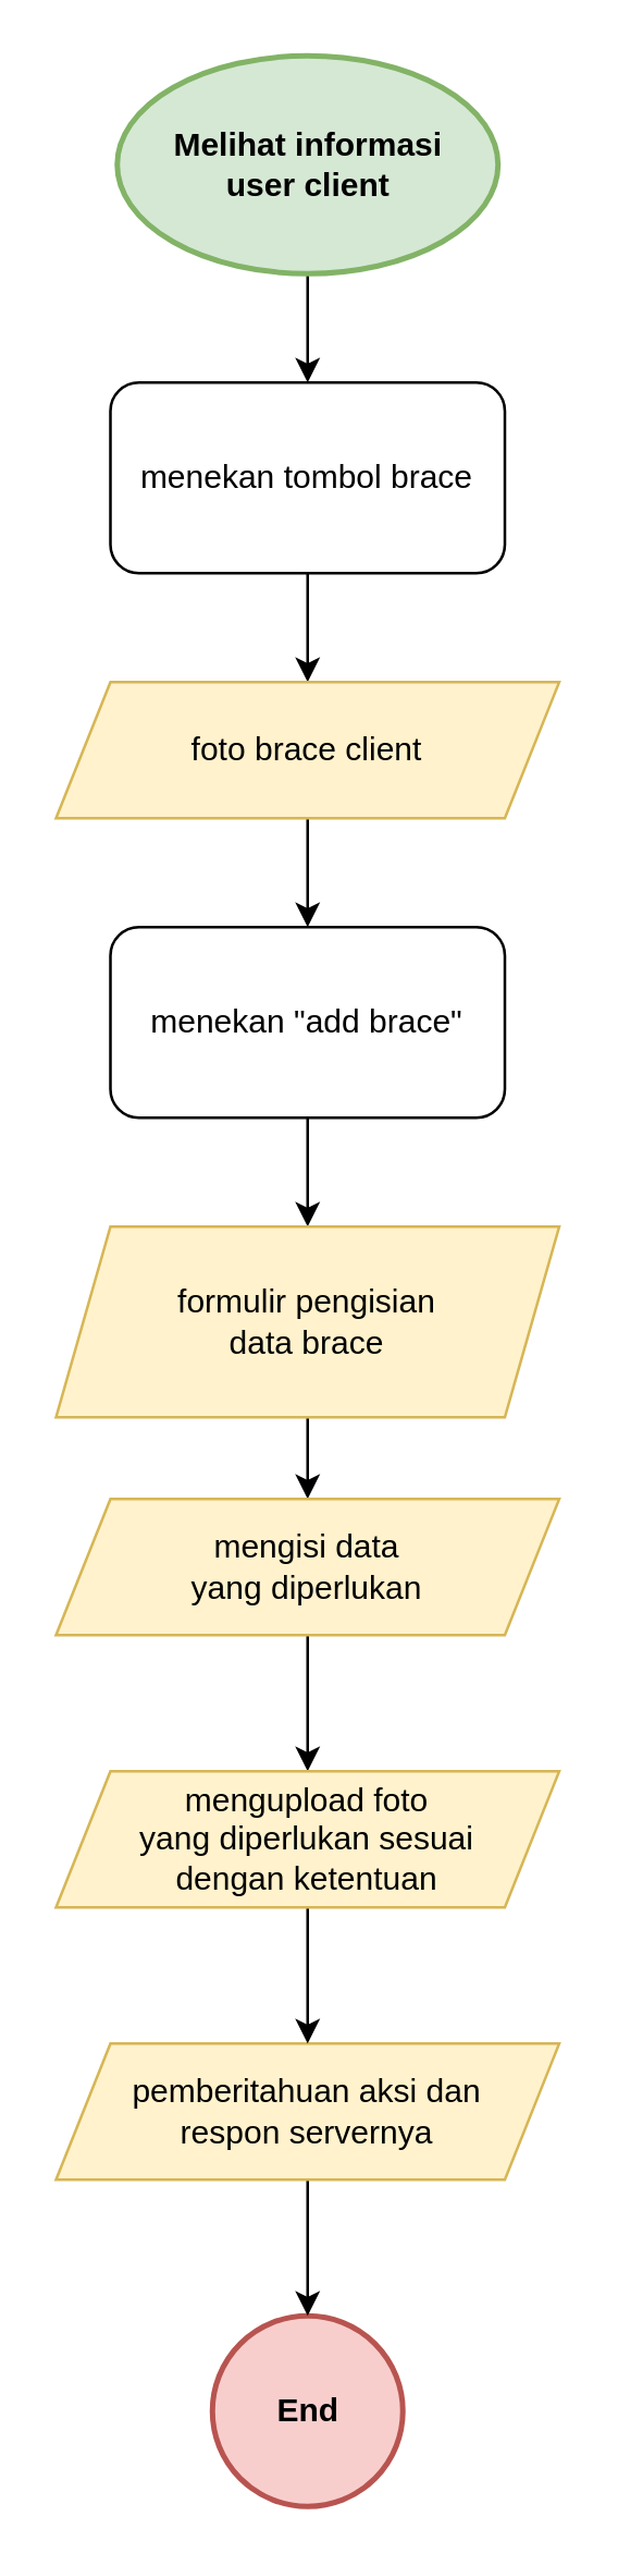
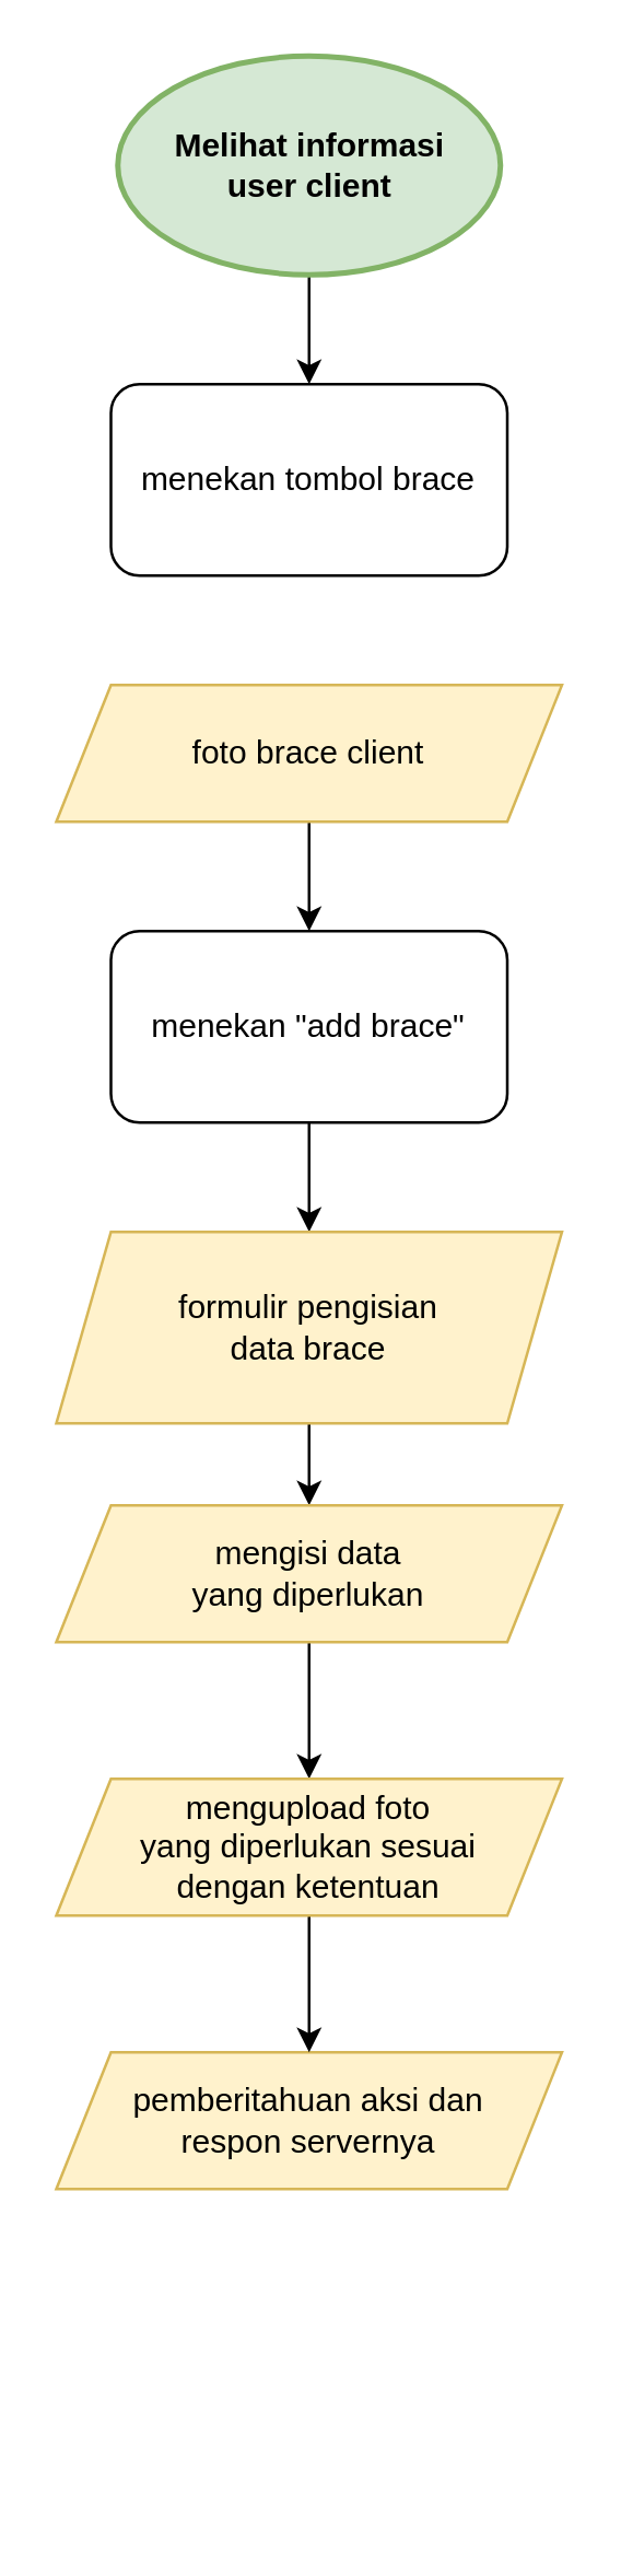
  <mxCell id="0" />
  <mxCell id="1" parent="0" />
- <mxCell id="2" value="" style="edgeStyle=orthogonalEdgeStyle;rounded=0;orthogonalLoop=1;jettySize=auto;html=1;" edge="1" parent="1" source="3" target="5"><mxGeometry relative="1" as="geometry" /></mxCell>
  <mxCell id="3" value="menekan tombol brace" style="rounded=1;whiteSpace=wrap;html=1;fontSize=12;glass=0;strokeWidth=1;shadow=0;" parent="1" vertex="1"><mxGeometry x="40" y="140" width="145" height="70" as="geometry" /></mxCell>
  <mxCell id="4" value="" style="edgeStyle=orthogonalEdgeStyle;rounded=0;orthogonalLoop=1;jettySize=auto;html=1;" edge="1" parent="1" source="5" target="12"><mxGeometry relative="1" as="geometry" /></mxCell>
  <mxCell id="5" value="foto brace client" style="shape=parallelogram;perimeter=parallelogramPerimeter;whiteSpace=wrap;html=1;fixedSize=1;strokeWidth=1;fillColor=#fff2cc;strokeColor=#d6b656;" parent="1" vertex="1"><mxGeometry x="20" y="250" width="185" height="50" as="geometry" /></mxCell>
  <mxCell id="6" value="" style="edgeStyle=orthogonalEdgeStyle;rounded=0;orthogonalLoop=1;jettySize=auto;html=1;" edge="1" parent="1" source="7" target="3"><mxGeometry relative="1" as="geometry" /></mxCell>
  <mxCell id="7" value="&lt;b&gt;Melihat informasi&lt;br&gt;user client&lt;/b&gt;" style="ellipse;whiteSpace=wrap;html=1;fillColor=#d5e8d4;strokeColor=#82b366;strokeWidth=2;" vertex="1" parent="1"><mxGeometry x="42.5" y="20" width="140" height="80" as="geometry" /></mxCell>
- <mxCell id="8" value="End" style="ellipse;whiteSpace=wrap;html=1;aspect=fixed;fillColor=#f8cecc;strokeColor=#b85450;fontStyle=1;strokeWidth=2;" vertex="1" parent="1"><mxGeometry x="77.5" y="850" width="70" height="70" as="geometry" /></mxCell>
- <mxCell id="9" style="edgeStyle=orthogonalEdgeStyle;rounded=0;orthogonalLoop=1;jettySize=auto;html=1;" edge="1" parent="1" source="10" target="8"><mxGeometry relative="1" as="geometry" /></mxCell>
  <mxCell id="10" value="pemberitahuan aksi dan&lt;br&gt;respon servernya" style="shape=parallelogram;perimeter=parallelogramPerimeter;whiteSpace=wrap;html=1;fixedSize=1;strokeWidth=1;fillColor=#fff2cc;strokeColor=#d6b656;" vertex="1" parent="1"><mxGeometry x="20" y="750" width="185" height="50" as="geometry" /></mxCell>
  <mxCell id="11" value="" style="edgeStyle=orthogonalEdgeStyle;rounded=0;orthogonalLoop=1;jettySize=auto;html=1;" edge="1" parent="1" source="12" target="14"><mxGeometry relative="1" as="geometry" /></mxCell>
  <mxCell id="12" value="menekan &quot;add brace&quot;" style="rounded=1;whiteSpace=wrap;html=1;fontSize=12;glass=0;strokeWidth=1;shadow=0;" vertex="1" parent="1"><mxGeometry x="40" y="340" width="145" height="70" as="geometry" /></mxCell>
  <mxCell id="13" value="" style="edgeStyle=orthogonalEdgeStyle;rounded=0;orthogonalLoop=1;jettySize=auto;html=1;" edge="1" parent="1" source="14" target="16"><mxGeometry relative="1" as="geometry" /></mxCell>
  <mxCell id="14" value="formulir pengisian&lt;br&gt;data brace" style="shape=parallelogram;perimeter=parallelogramPerimeter;whiteSpace=wrap;html=1;fixedSize=1;strokeWidth=1;fillColor=#fff2cc;strokeColor=#d6b656;" vertex="1" parent="1"><mxGeometry x="20" y="450" width="185" height="70" as="geometry" /></mxCell>
  <mxCell id="15" value="" style="edgeStyle=orthogonalEdgeStyle;rounded=0;orthogonalLoop=1;jettySize=auto;html=1;" edge="1" parent="1" source="16" target="18"><mxGeometry relative="1" as="geometry" /></mxCell>
  <mxCell id="16" value="mengisi data&lt;br&gt;yang diperlukan" style="shape=parallelogram;perimeter=parallelogramPerimeter;whiteSpace=wrap;html=1;fixedSize=1;strokeWidth=1;fillColor=#fff2cc;strokeColor=#d6b656;" vertex="1" parent="1"><mxGeometry x="20" y="550" width="185" height="50" as="geometry" /></mxCell>
  <mxCell id="17" value="" style="edgeStyle=orthogonalEdgeStyle;rounded=0;orthogonalLoop=1;jettySize=auto;html=1;" edge="1" parent="1" source="18" target="10"><mxGeometry relative="1" as="geometry" /></mxCell>
  <mxCell id="18" value="mengupload foto&lt;br&gt;yang diperlukan sesuai&lt;br&gt;dengan ketentuan" style="shape=parallelogram;perimeter=parallelogramPerimeter;whiteSpace=wrap;html=1;fixedSize=1;strokeWidth=1;fillColor=#fff2cc;strokeColor=#d6b656;" vertex="1" parent="1"><mxGeometry x="20" y="650" width="185" height="50" as="geometry" /></mxCell>
